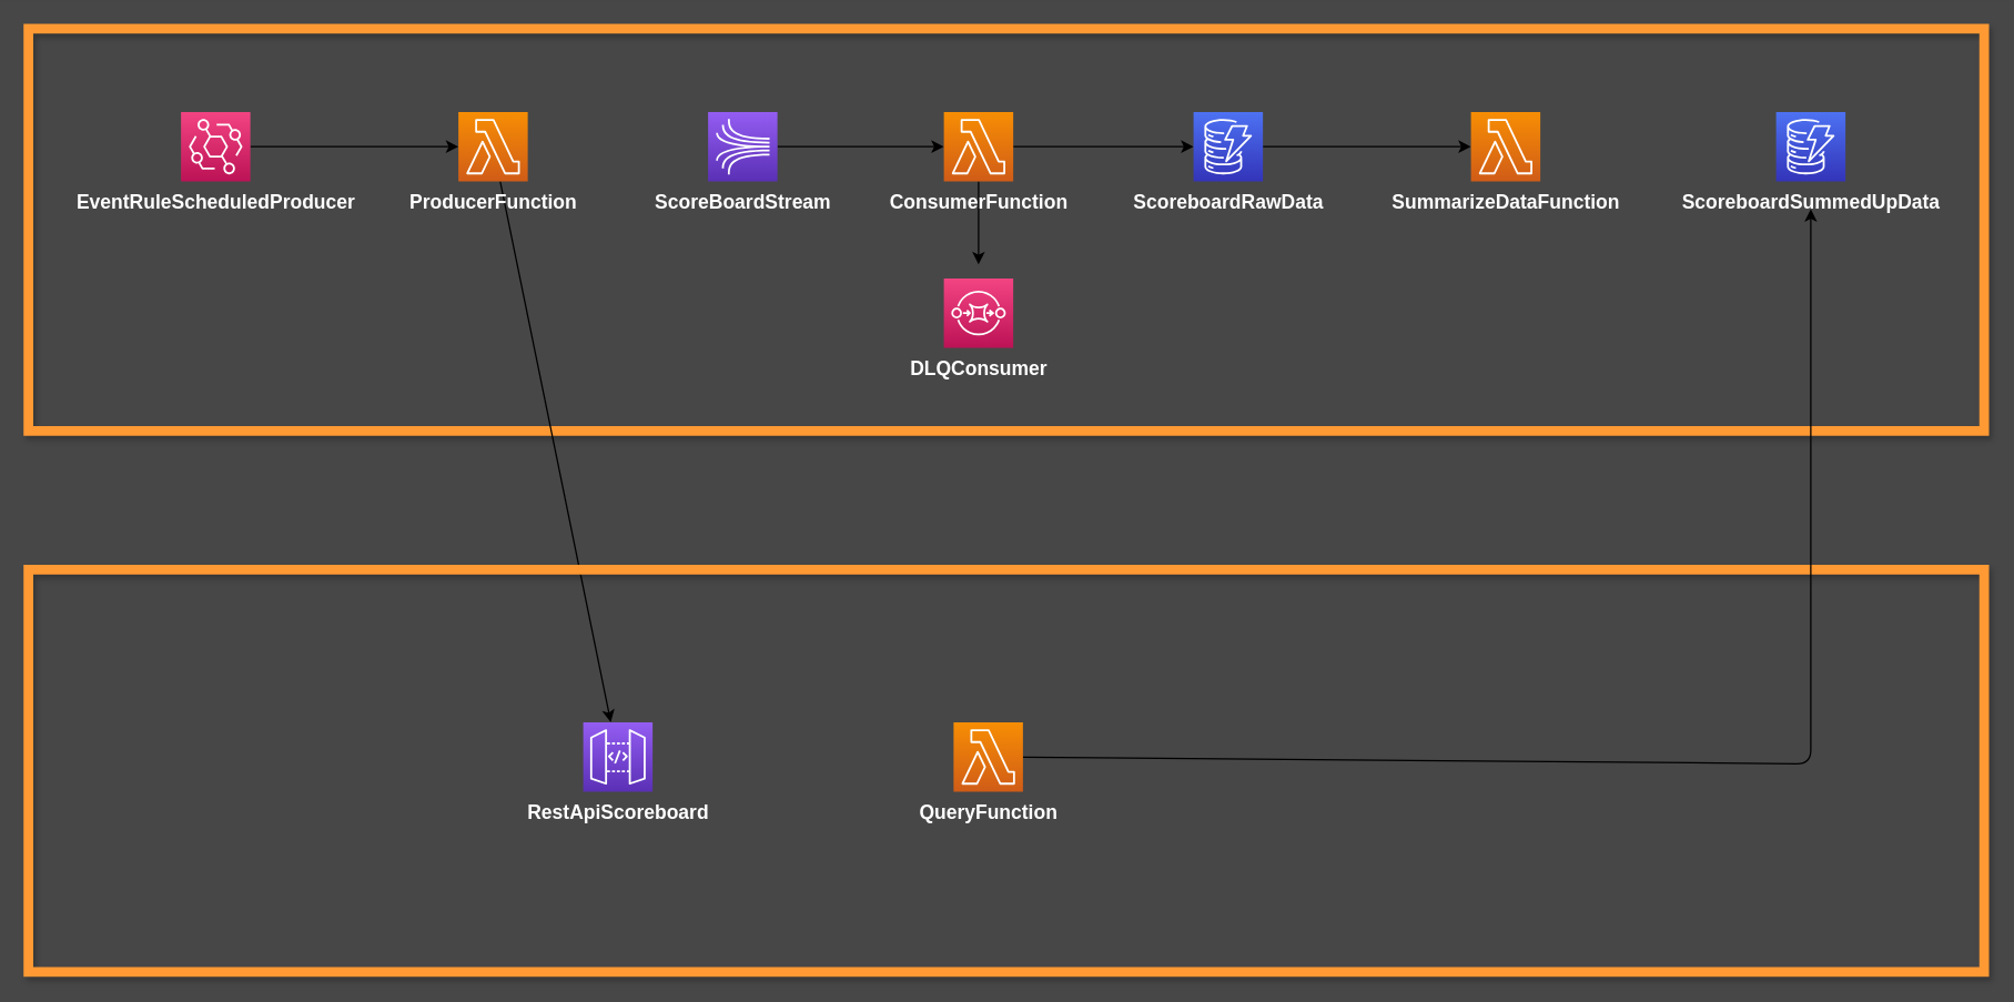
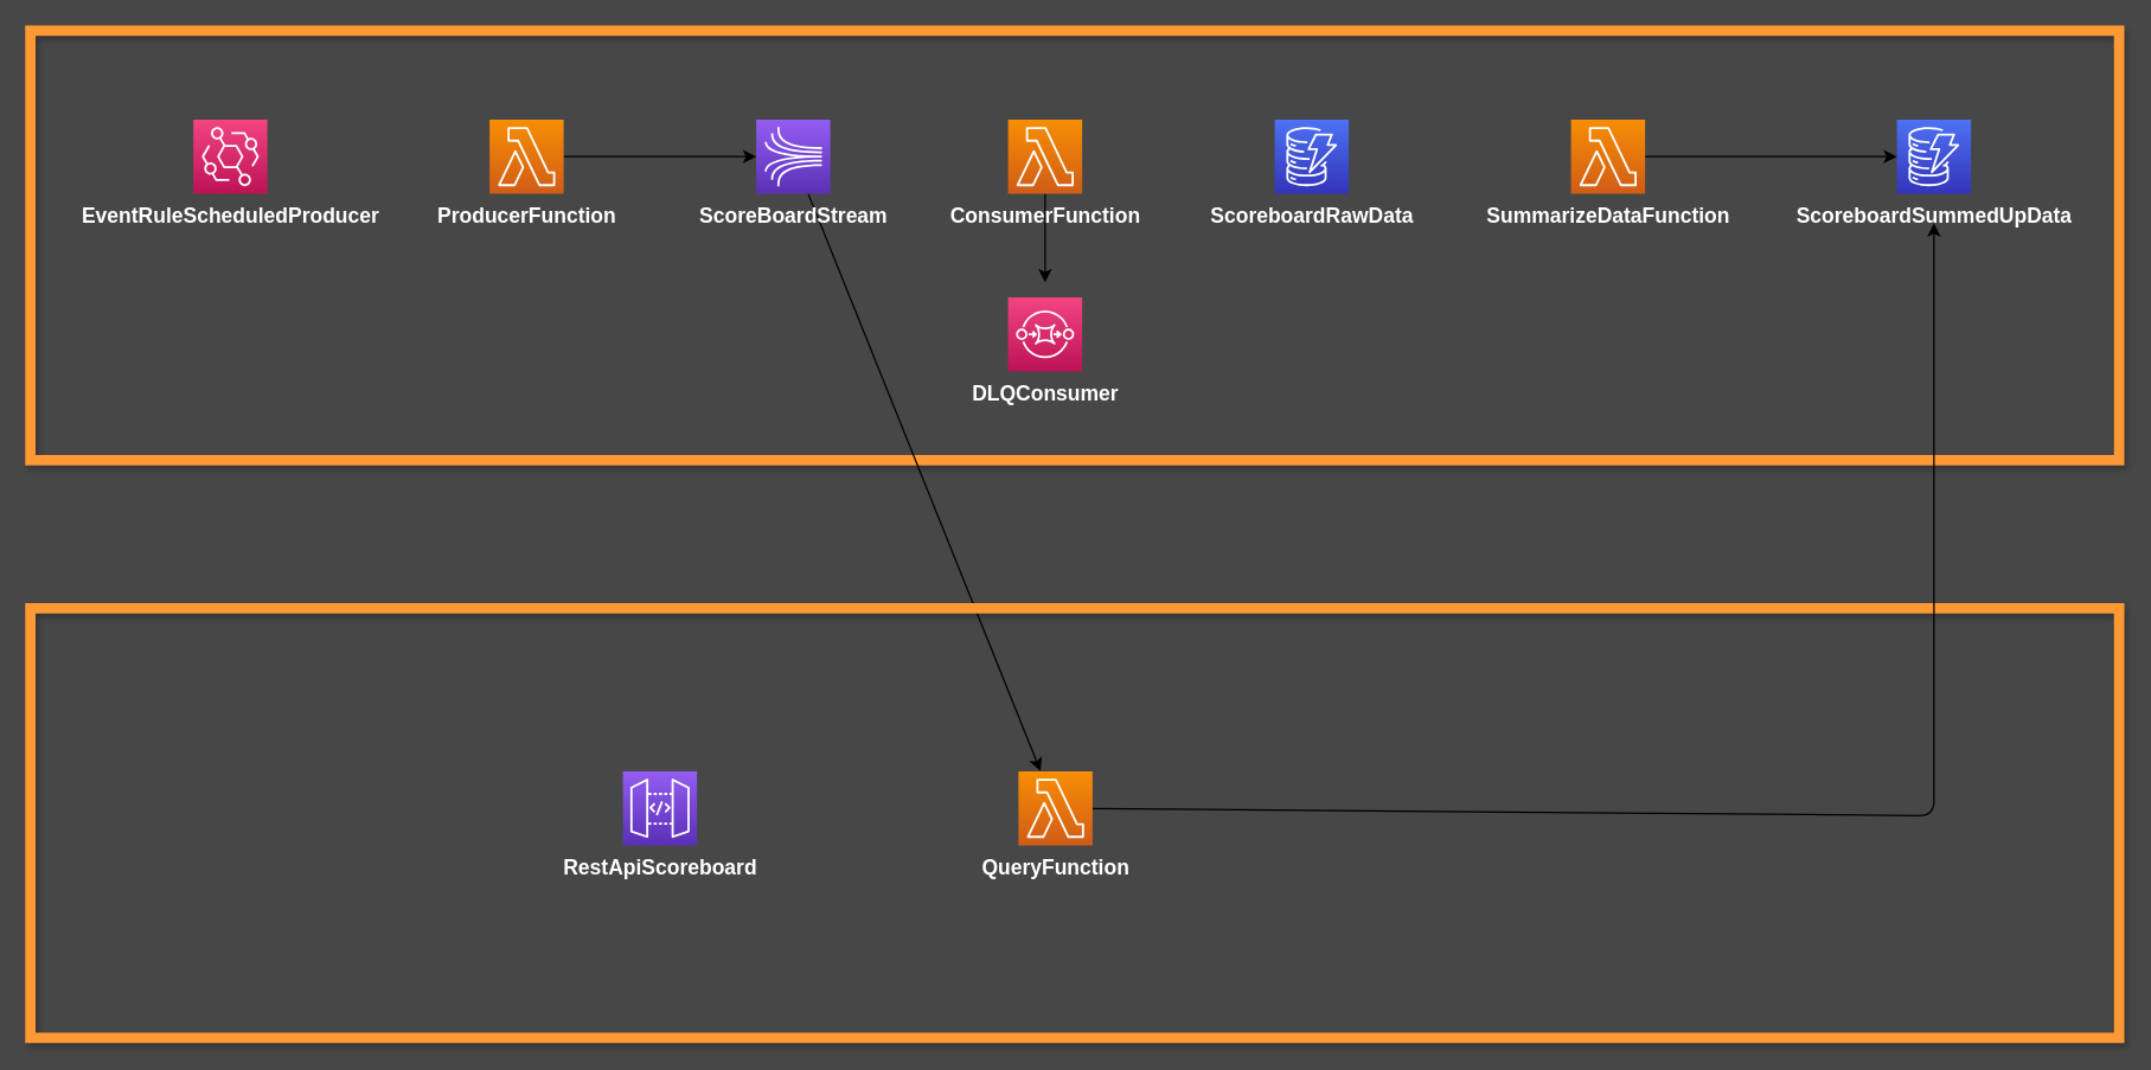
  <mxCell id="0" />
  <mxCell id="1" parent="0" />
  <mxCell id="2" value="" style="shape=note;whiteSpace=wrap;html=1;backgroundOutline=1;fontColor=#000000;darkOpacity=0.05;fillColor=none;strokeColor=#FF9933;fillStyle=solid;direction=west;gradientDirection=north;gradientColor=#FFF2A1;shadow=1;size=0;pointerEvents=1;fontSize=14;strokeWidth=7;" vertex="1" parent="1"><mxGeometry x="20" y="20" width="1410" height="290" as="geometry" /></mxCell>
- <mxCell id="3" style="edgeStyle=none;html=1;fontColor=#FFFFFF;fontStyle=1;fontSize=14;" edge="1" parent="1" source="4" target="19"><mxGeometry relative="1" as="geometry" /></mxCell>
+ <mxCell id="3" style="edgeStyle=none;html=1;fontColor=#FFFFFF;fontStyle=1;fontSize=14;" edge="1" parent="1" source="4" target="6"><mxGeometry relative="1" as="geometry" /></mxCell>
  <mxCell id="4" value="ProducerFunction" style="outlineConnect=0;fontColor=#FFFFFF;gradientColor=#F78E04;gradientDirection=north;fillColor=#D05C17;strokeColor=#ffffff;dashed=0;verticalLabelPosition=bottom;verticalAlign=top;align=center;html=1;fontSize=14;fontStyle=1;aspect=fixed;shape=mxgraph.aws4.resourceIcon;resIcon=mxgraph.aws4.lambda;" parent="1" vertex="1"><mxGeometry x="330" y="80" width="50" height="50" as="geometry" /></mxCell>
- <mxCell id="5" style="edgeStyle=none;html=1;fontColor=#FFFFFF;fontStyle=1;fontSize=14;" edge="1" parent="1" source="6" target="11"><mxGeometry relative="1" as="geometry" /></mxCell>
+ <mxCell id="5" style="edgeStyle=none;html=1;fontColor=#FFFFFF;fontStyle=1;fontSize=14;" edge="1" parent="1" source="6" target="21"><mxGeometry relative="1" as="geometry" /></mxCell>
  <mxCell id="6" value="ScoreBoardStream" style="outlineConnect=0;fontColor=#FFFFFF;gradientColor=#945DF2;gradientDirection=north;fillColor=#5A30B5;strokeColor=#ffffff;dashed=0;verticalLabelPosition=bottom;verticalAlign=top;align=center;html=1;fontSize=14;fontStyle=1;aspect=fixed;shape=mxgraph.aws4.resourceIcon;resIcon=mxgraph.aws4.kinesis;" parent="1" vertex="1"><mxGeometry x="510" y="79.997" width="50" height="50" as="geometry" /></mxCell>
- <mxCell id="7" style="edgeStyle=none;html=1;fontColor=#FFFFFF;fontStyle=1;fontSize=14;" edge="1" parent="1" source="8" target="4"><mxGeometry relative="1" as="geometry" /></mxCell>
  <mxCell id="8" value="EventRuleScheduledProducer" style="outlineConnect=0;fontColor=#FFFFFF;gradientColor=#F34482;gradientDirection=north;fillColor=#BC1356;strokeColor=#ffffff;dashed=0;verticalLabelPosition=bottom;verticalAlign=top;align=center;html=1;fontSize=14;fontStyle=1;aspect=fixed;shape=mxgraph.aws4.resourceIcon;resIcon=mxgraph.aws4.eventbridge;" parent="1" vertex="1"><mxGeometry x="130" y="80" width="50" height="50" as="geometry" /></mxCell>
- <mxCell id="9" style="edgeStyle=none;html=1;fontColor=#FFFFFF;fontStyle=1;fontSize=14;" edge="1" parent="1" source="11" target="13"><mxGeometry relative="1" as="geometry" /></mxCell>
  <mxCell id="10" style="edgeStyle=none;html=1;fontColor=#FFFFFF;fontStyle=1;fontSize=14;" edge="1" parent="1" source="11"><mxGeometry relative="1" as="geometry"><mxPoint x="705" y="190" as="targetPoint" /></mxGeometry></mxCell>
  <mxCell id="11" value="ConsumerFunction" style="outlineConnect=0;fontColor=#FFFFFF;gradientColor=#F78E04;gradientDirection=north;fillColor=#D05C17;strokeColor=#ffffff;dashed=0;verticalLabelPosition=bottom;verticalAlign=top;align=center;html=1;fontSize=14;fontStyle=1;aspect=fixed;shape=mxgraph.aws4.resourceIcon;resIcon=mxgraph.aws4.lambda;" parent="1" vertex="1"><mxGeometry x="680" y="79.998" width="50" height="50" as="geometry" /></mxCell>
- <mxCell id="12" style="edgeStyle=none;html=1;fontColor=#FFFFFF;fontStyle=1;fontSize=14;" edge="1" parent="1" source="13" target="16"><mxGeometry relative="1" as="geometry" /></mxCell>
  <mxCell id="13" value="ScoreboardRawData" style="outlineConnect=0;fontColor=#FFFFFF;gradientColor=#4D72F3;gradientDirection=north;fillColor=#3334B9;strokeColor=#ffffff;dashed=0;verticalLabelPosition=bottom;verticalAlign=top;align=center;html=1;fontSize=14;fontStyle=1;aspect=fixed;shape=mxgraph.aws4.resourceIcon;resIcon=mxgraph.aws4.dynamodb;" parent="1" vertex="1"><mxGeometry x="860" y="80" width="50" height="50" as="geometry" /></mxCell>
  <mxCell id="14" value="DLQConsumer" style="outlineConnect=0;fontColor=#FFFFFF;gradientColor=#F34482;gradientDirection=north;fillColor=#BC1356;strokeColor=#ffffff;dashed=0;verticalLabelPosition=bottom;verticalAlign=top;align=center;html=1;fontSize=14;fontStyle=1;aspect=fixed;shape=mxgraph.aws4.resourceIcon;resIcon=mxgraph.aws4.sqs;" parent="1" vertex="1"><mxGeometry x="680" y="200" width="50" height="50" as="geometry" /></mxCell>
+ <mxCell id="15" style="edgeStyle=none;html=1;fontColor=#FFFFFF;fontStyle=1;fontSize=14;" edge="1" parent="1" source="16" target="17"><mxGeometry relative="1" as="geometry" /></mxCell>
  <mxCell id="16" value="SummarizeDataFunction" style="outlineConnect=0;fontColor=#FFFFFF;gradientColor=#F78E04;gradientDirection=north;fillColor=#D05C17;strokeColor=#ffffff;dashed=0;verticalLabelPosition=bottom;verticalAlign=top;align=center;html=1;fontSize=14;fontStyle=1;aspect=fixed;shape=mxgraph.aws4.resourceIcon;resIcon=mxgraph.aws4.lambda;" parent="1" vertex="1"><mxGeometry x="1060" y="80" width="50" height="50" as="geometry" /></mxCell>
  <mxCell id="17" value="ScoreboardSummedUpData" style="outlineConnect=0;fontColor=#FFFFFF;gradientColor=#4D72F3;gradientDirection=north;fillColor=#3334B9;strokeColor=#ffffff;dashed=0;verticalLabelPosition=bottom;verticalAlign=top;align=center;html=1;fontSize=14;fontStyle=1;aspect=fixed;shape=mxgraph.aws4.resourceIcon;resIcon=mxgraph.aws4.dynamodb;" parent="1" vertex="1"><mxGeometry x="1280" y="80" width="50" height="50" as="geometry" /></mxCell>
  <mxCell id="18" value="" style="shape=note;whiteSpace=wrap;html=1;backgroundOutline=1;fontColor=#000000;darkOpacity=0.05;fillColor=none;strokeColor=#FF9933;fillStyle=solid;direction=west;gradientDirection=north;gradientColor=#FFF2A1;shadow=1;size=0;pointerEvents=1;fontSize=14;strokeWidth=7;" vertex="1" parent="1"><mxGeometry x="20" y="410" width="1410" height="290" as="geometry" /></mxCell>
  <mxCell id="19" value="RestApiScoreboard" style="outlineConnect=0;fontColor=#FFFFFF;gradientColor=#945DF2;gradientDirection=north;fillColor=#5A30B5;strokeColor=#ffffff;dashed=0;verticalLabelPosition=bottom;verticalAlign=top;align=center;html=1;fontSize=14;fontStyle=1;aspect=fixed;shape=mxgraph.aws4.resourceIcon;resIcon=mxgraph.aws4.api_gateway;" parent="1" vertex="1"><mxGeometry x="420" y="520" width="50" height="50" as="geometry" /></mxCell>
  <mxCell id="20" style="edgeStyle=none;html=1;fontSize=14;fontColor=#FFFFFF;" edge="1" parent="1" source="21"><mxGeometry relative="1" as="geometry"><mxPoint x="1305" y="150" as="targetPoint" /><Array as="points"><mxPoint x="1305" y="550" /></Array></mxGeometry></mxCell>
  <mxCell id="21" value="QueryFunction" style="outlineConnect=0;fontColor=#FFFFFF;gradientColor=#F78E04;gradientDirection=north;fillColor=#D05C17;strokeColor=#ffffff;dashed=0;verticalLabelPosition=bottom;verticalAlign=top;align=center;html=1;fontSize=14;fontStyle=1;aspect=fixed;shape=mxgraph.aws4.resourceIcon;resIcon=mxgraph.aws4.lambda;" parent="1" vertex="1"><mxGeometry x="687" y="519.996" width="50" height="50" as="geometry" /></mxCell>
